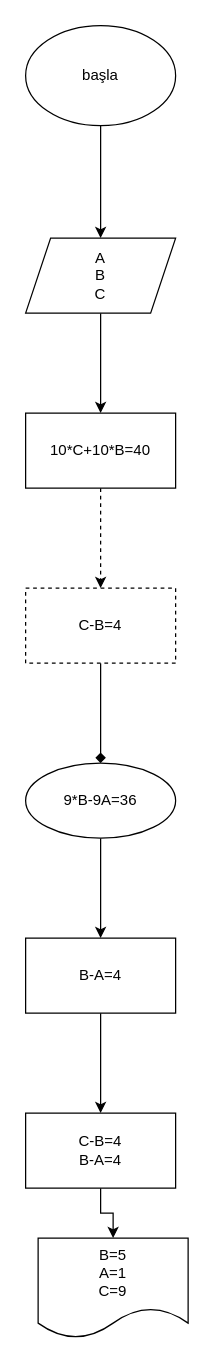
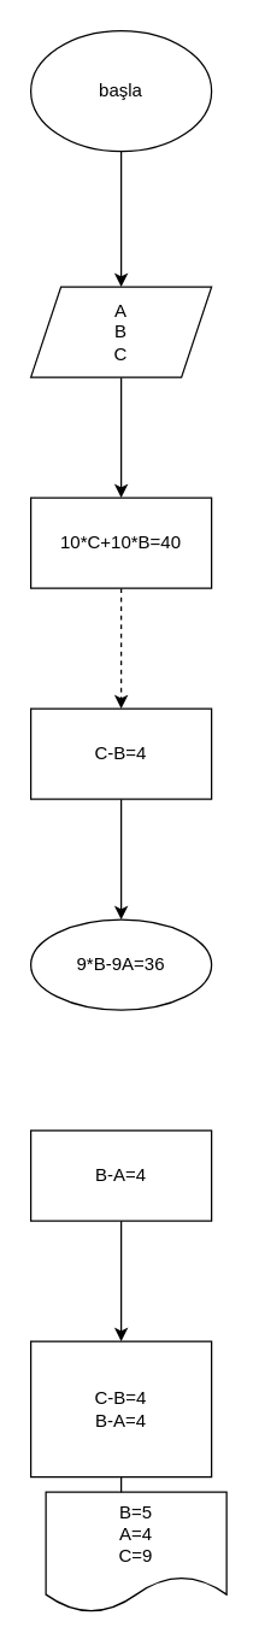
  <mxCell id="0" />
  <mxCell id="1" parent="0" />
  <mxCell id="2" value="" style="edgeStyle=orthogonalEdgeStyle;rounded=0;orthogonalLoop=1;jettySize=auto;html=1;" parent="1" source="3" edge="1"><mxGeometry relative="1" as="geometry"><mxPoint x="80" y="190" as="targetPoint" /></mxGeometry></mxCell>
  <mxCell id="3" value="başla" style="ellipse;whiteSpace=wrap;html=1;" parent="1" vertex="1"><mxGeometry x="20" y="20" width="120" height="80" as="geometry" /></mxCell>
  <mxCell id="4" value="" style="edgeStyle=orthogonalEdgeStyle;rounded=0;orthogonalLoop=1;jettySize=auto;html=1;" parent="1" source="5" target="7" edge="1"><mxGeometry relative="1" as="geometry" /></mxCell>
  <mxCell id="5" value="A&lt;br&gt;B&lt;br&gt;C" style="shape=parallelogram;perimeter=parallelogramPerimeter;whiteSpace=wrap;html=1;fixedSize=1;" parent="1" vertex="1"><mxGeometry x="20" y="190" width="120" height="60" as="geometry" /></mxCell>
  <mxCell id="6" value="" style="edgeStyle=orthogonalEdgeStyle;rounded=0;orthogonalLoop=1;jettySize=auto;html=1;dashed=1;" parent="1" source="7" target="9" edge="1"><mxGeometry relative="1" as="geometry" /></mxCell>
  <mxCell id="7" value="10*C+10*B=40&lt;br&gt;" style="whiteSpace=wrap;html=1;" parent="1" vertex="1"><mxGeometry x="20" y="330" width="120" height="60" as="geometry" /></mxCell>
- <mxCell id="8" value="" style="edgeStyle=orthogonalEdgeStyle;rounded=0;orthogonalLoop=1;jettySize=auto;html=1;endArrow=diamond;" parent="1" source="9" target="11" edge="1"><mxGeometry relative="1" as="geometry" /></mxCell>
- <mxCell id="9" value="C-B=4" style="whiteSpace=wrap;html=1;dashed=1;" parent="1" vertex="1"><mxGeometry x="20" y="470" width="120" height="60" as="geometry" /></mxCell>
- <mxCell id="10" value="" style="edgeStyle=orthogonalEdgeStyle;rounded=0;orthogonalLoop=1;jettySize=auto;html=1;" parent="1" source="11" target="13" edge="1"><mxGeometry relative="1" as="geometry" /></mxCell>
+ <mxCell id="8" value="" style="edgeStyle=orthogonalEdgeStyle;rounded=0;orthogonalLoop=1;jettySize=auto;html=1;" parent="1" source="9" target="11" edge="1"><mxGeometry relative="1" as="geometry" /></mxCell>
+ <mxCell id="9" value="C-B=4" style="whiteSpace=wrap;html=1;" parent="1" vertex="1"><mxGeometry x="20" y="470" width="120" height="60" as="geometry" /></mxCell>
  <mxCell id="11" value="9*B-9A=36" style="ellipse;whiteSpace=wrap;html=1;" parent="1" vertex="1"><mxGeometry x="20" y="610" width="120" height="60" as="geometry" /></mxCell>
  <mxCell id="12" value="" style="edgeStyle=orthogonalEdgeStyle;rounded=0;orthogonalLoop=1;jettySize=auto;html=1;" parent="1" source="13" target="15" edge="1"><mxGeometry relative="1" as="geometry" /></mxCell>
  <mxCell id="13" value="B-A=4" style="whiteSpace=wrap;html=1;" parent="1" vertex="1"><mxGeometry x="20" y="750" width="120" height="60" as="geometry" /></mxCell>
  <mxCell id="14" value="" style="edgeStyle=orthogonalEdgeStyle;rounded=0;orthogonalLoop=1;jettySize=auto;html=1;" parent="1" source="15" target="16" edge="1"><mxGeometry relative="1" as="geometry" /></mxCell>
- <mxCell id="15" value="C-B=4&lt;br&gt;B-A=4" style="whiteSpace=wrap;html=1;" parent="1" vertex="1"><mxGeometry x="20" y="890" width="120" height="60" as="geometry" /></mxCell>
- <mxCell id="16" value="B=5&lt;br&gt;A=1&lt;br&gt;C=9" style="shape=document;whiteSpace=wrap;html=1;boundedLbl=1;" parent="1" vertex="1"><mxGeometry x="30" y="990" width="120" height="80" as="geometry" /></mxCell>
+ <mxCell id="15" value="C-B=4&lt;br&gt;B-A=4" style="whiteSpace=wrap;html=1;" parent="1" vertex="1"><mxGeometry x="20" y="890" width="120" height="90" as="geometry" /></mxCell>
+ <mxCell id="16" value="B=5&lt;br&gt;A=4&lt;br&gt;C=9" style="shape=document;whiteSpace=wrap;html=1;boundedLbl=1;" parent="1" vertex="1"><mxGeometry x="30" y="990" width="120" height="80" as="geometry" /></mxCell>
